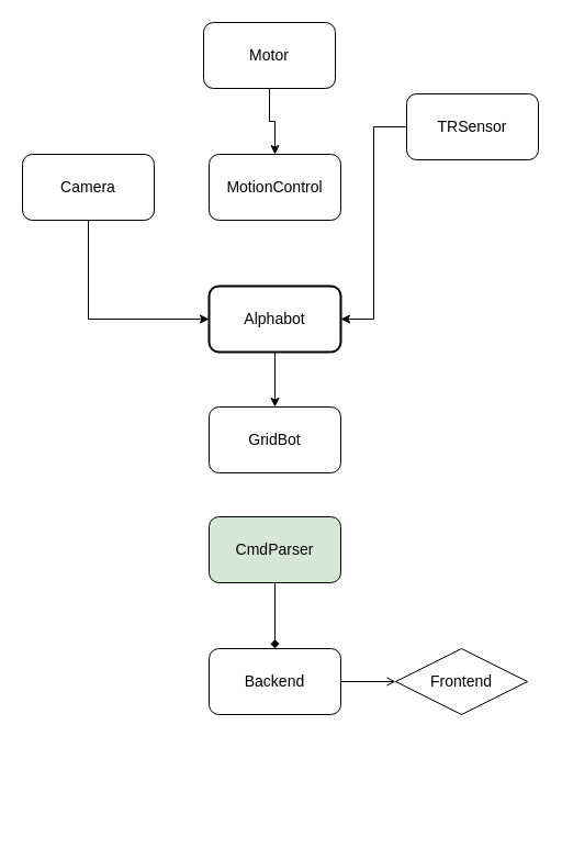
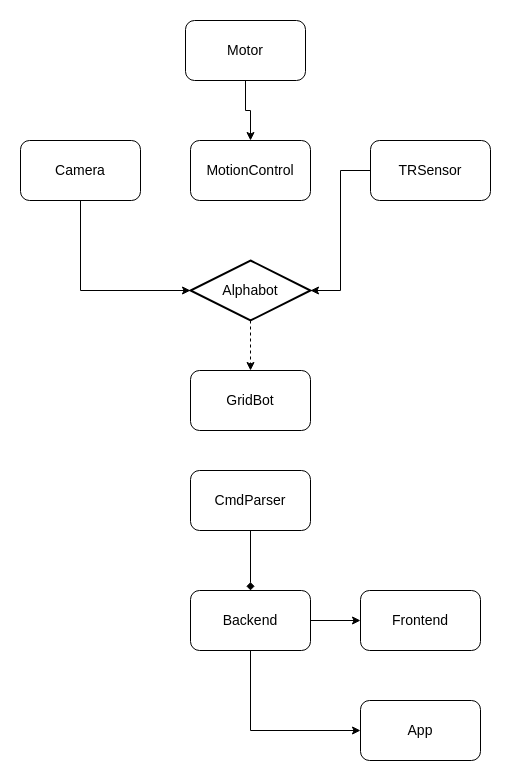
  <mxCell id="0" />
  <mxCell id="1" parent="0" />
  <mxCell id="2" style="edgeStyle=orthogonalEdgeStyle;rounded=0;orthogonalLoop=1;jettySize=auto;html=1;exitX=0.5;exitY=1;exitDx=0;exitDy=0;entryX=0.5;entryY=0;entryDx=0;entryDy=0;" parent="1" source="3" target="4" edge="1"><mxGeometry relative="1" as="geometry" /></mxCell>
  <mxCell id="3" value="&lt;font style=&quot;font-size: 14px;&quot;&gt;Motor&lt;/font&gt;" style="rounded=1;whiteSpace=wrap;html=1;" parent="1" vertex="1"><mxGeometry x="185" y="20" width="120" height="60" as="geometry" /></mxCell>
  <mxCell id="4" value="&lt;span style=&quot;font-size: 14px;&quot;&gt;MotionControl&lt;/span&gt;" style="rounded=1;whiteSpace=wrap;html=1;" parent="1" vertex="1"><mxGeometry x="190" y="140" width="120" height="60" as="geometry" /></mxCell>
  <mxCell id="5" style="edgeStyle=orthogonalEdgeStyle;rounded=0;orthogonalLoop=1;jettySize=auto;html=1;exitX=0;exitY=0.5;exitDx=0;exitDy=0;entryX=1;entryY=0.5;entryDx=0;entryDy=0;" parent="1" source="6" target="8" edge="1"><mxGeometry relative="1" as="geometry" /></mxCell>
- <mxCell id="6" value="&lt;font style=&quot;font-size: 14px;&quot;&gt;TRSensor&lt;/font&gt;" style="rounded=1;whiteSpace=wrap;html=1;" parent="1" vertex="1"><mxGeometry x="370" y="85" width="120" height="60" as="geometry" /></mxCell>
- <mxCell id="7" style="edgeStyle=orthogonalEdgeStyle;rounded=0;orthogonalLoop=1;jettySize=auto;html=1;exitX=0.5;exitY=1;exitDx=0;exitDy=0;entryX=0.5;entryY=0;entryDx=0;entryDy=0;" edge="1" parent="1" source="8" target="14"><mxGeometry relative="1" as="geometry" /></mxCell>
- <mxCell id="8" value="&lt;font style=&quot;font-size: 14px;&quot;&gt;Alphabot&lt;/font&gt;" style="rounded=1;whiteSpace=wrap;html=1;strokeColor=#000000;strokeWidth=2;" parent="1" vertex="1"><mxGeometry x="190" y="260" width="120" height="60" as="geometry" /></mxCell>
- <mxCell id="9" style="edgeStyle=orthogonalEdgeStyle;rounded=0;orthogonalLoop=1;jettySize=auto;html=1;exitX=1;exitY=0.5;exitDx=0;exitDy=0;endArrow=open;" parent="1" source="11" target="12" edge="1"><mxGeometry relative="1" as="geometry" /></mxCell>
+ <mxCell id="6" value="&lt;font style=&quot;font-size: 14px;&quot;&gt;TRSensor&lt;/font&gt;" style="rounded=1;whiteSpace=wrap;html=1;" parent="1" vertex="1"><mxGeometry x="370" y="140" width="120" height="60" as="geometry" /></mxCell>
+ <mxCell id="7" style="edgeStyle=orthogonalEdgeStyle;rounded=0;orthogonalLoop=1;jettySize=auto;html=1;exitX=0.5;exitY=1;exitDx=0;exitDy=0;entryX=0.5;entryY=0;entryDx=0;entryDy=0;dashed=1;" edge="1" parent="1" source="8" target="14"><mxGeometry relative="1" as="geometry" /></mxCell>
+ <mxCell id="8" value="&lt;font style=&quot;font-size: 14px;&quot;&gt;Alphabot&lt;/font&gt;" style="rhombus;whiteSpace=wrap;html=1;strokeColor=#000000;strokeWidth=2;" parent="1" vertex="1"><mxGeometry x="190" y="260" width="120" height="60" as="geometry" /></mxCell>
+ <mxCell id="9" style="edgeStyle=orthogonalEdgeStyle;rounded=0;orthogonalLoop=1;jettySize=auto;html=1;exitX=1;exitY=0.5;exitDx=0;exitDy=0;" parent="1" source="11" target="12" edge="1"><mxGeometry relative="1" as="geometry" /></mxCell>
+ <mxCell id="10" style="edgeStyle=orthogonalEdgeStyle;rounded=0;orthogonalLoop=1;jettySize=auto;html=1;exitX=0.5;exitY=1;exitDx=0;exitDy=0;entryX=0;entryY=0.5;entryDx=0;entryDy=0;" parent="1" source="11" target="13" edge="1"><mxGeometry relative="1" as="geometry" /></mxCell>
  <mxCell id="11" value="&lt;font style=&quot;font-size: 14px;&quot;&gt;Backend&lt;/font&gt;" style="rounded=1;whiteSpace=wrap;html=1;" parent="1" vertex="1"><mxGeometry x="190" y="590" width="120" height="60" as="geometry" /></mxCell>
- <mxCell id="12" value="&lt;font style=&quot;font-size: 14px;&quot;&gt;Frontend&lt;/font&gt;" style="rhombus;whiteSpace=wrap;html=1;" parent="1" vertex="1"><mxGeometry x="360" y="590" width="120" height="60" as="geometry" /></mxCell>
+ <mxCell id="12" value="&lt;font style=&quot;font-size: 14px;&quot;&gt;Frontend&lt;/font&gt;" style="rounded=1;whiteSpace=wrap;html=1;" parent="1" vertex="1"><mxGeometry x="360" y="590" width="120" height="60" as="geometry" /></mxCell>
+ <mxCell id="13" value="&lt;font style=&quot;font-size: 14px;&quot;&gt;App&lt;/font&gt;" style="rounded=1;whiteSpace=wrap;html=1;" parent="1" vertex="1"><mxGeometry x="360" y="700" width="120" height="60" as="geometry" /></mxCell>
  <mxCell id="14" value="&lt;font style=&quot;font-size: 14px;&quot;&gt;GridBot&lt;/font&gt;" style="rounded=1;whiteSpace=wrap;html=1;" vertex="1" parent="1"><mxGeometry x="190" y="370" width="120" height="60" as="geometry" /></mxCell>
  <mxCell id="15" style="edgeStyle=orthogonalEdgeStyle;rounded=0;orthogonalLoop=1;jettySize=auto;html=1;exitX=0.5;exitY=1;exitDx=0;exitDy=0;entryX=0;entryY=0.5;entryDx=0;entryDy=0;" edge="1" parent="1" source="16" target="8"><mxGeometry relative="1" as="geometry" /></mxCell>
  <mxCell id="16" value="&lt;font style=&quot;font-size: 14px;&quot;&gt;Camera&lt;/font&gt;" style="rounded=1;whiteSpace=wrap;html=1;" vertex="1" parent="1"><mxGeometry x="20" y="140" width="120" height="60" as="geometry" /></mxCell>
  <mxCell id="17" style="edgeStyle=orthogonalEdgeStyle;rounded=0;orthogonalLoop=1;jettySize=auto;html=1;exitX=0.5;exitY=1;exitDx=0;exitDy=0;entryX=0.5;entryY=0;entryDx=0;entryDy=0;endArrow=diamond;" edge="1" parent="1" source="18" target="11"><mxGeometry relative="1" as="geometry" /></mxCell>
- <mxCell id="18" value="&lt;font style=&quot;font-size: 14px;&quot;&gt;CmdParser&lt;/font&gt;" style="rounded=1;whiteSpace=wrap;html=1;fillColor=#d5e8d4;" vertex="1" parent="1"><mxGeometry x="190" y="470" width="120" height="60" as="geometry" /></mxCell>
+ <mxCell id="18" value="&lt;font style=&quot;font-size: 14px;&quot;&gt;CmdParser&lt;/font&gt;" style="rounded=1;whiteSpace=wrap;html=1;" vertex="1" parent="1"><mxGeometry x="190" y="470" width="120" height="60" as="geometry" /></mxCell>
